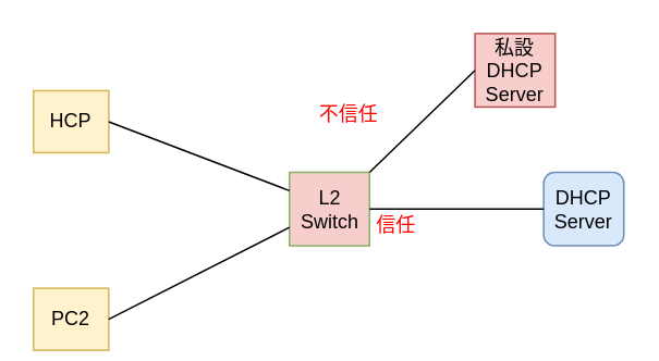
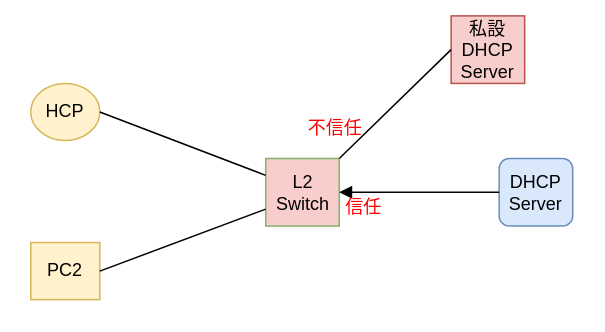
  <mxCell id="0" />
  <mxCell id="1" parent="0" />
- <mxCell id="2" value="HCP" style="rounded=0;whiteSpace=wrap;html=1;fillColor=#fff2cc;strokeColor=#d6b656;" vertex="1" parent="1"><mxGeometry x="20" y="55" width="46" height="38" as="geometry" /></mxCell>
- <mxCell id="3" value="PC2" style="rounded=0;whiteSpace=wrap;html=1;fillColor=#fff2cc;strokeColor=#d6b656;" vertex="1" parent="1"><mxGeometry x="20" y="176" width="46" height="38" as="geometry" /></mxCell>
+ <mxCell id="2" value="HCP" style="ellipse;whiteSpace=wrap;html=1;fillColor=#fff2cc;strokeColor=#d6b656;" vertex="1" parent="1"><mxGeometry x="20" y="55" width="46" height="38" as="geometry" /></mxCell>
+ <mxCell id="3" value="PC2" style="rounded=0;whiteSpace=wrap;html=1;fillColor=#fff2cc;strokeColor=#d6b656;" vertex="1" parent="1"><mxGeometry x="20" y="161" width="46" height="38" as="geometry" /></mxCell>
  <mxCell id="4" value="L2&lt;br&gt;Switch" style="rounded=0;whiteSpace=wrap;html=1;fillColor=#f8cecc;strokeColor=#82b366;" vertex="1" parent="1"><mxGeometry x="176.5" y="105" width="49" height="45" as="geometry" /></mxCell>
- <mxCell id="5" value="私設&lt;br&gt;DHCP Server" style="rounded=0;whiteSpace=wrap;html=1;fillColor=#f8cecc;strokeColor=#b85450;" vertex="1" parent="1"><mxGeometry x="290" y="20" width="49" height="45" as="geometry" /></mxCell>
+ <mxCell id="5" value="私設&lt;br&gt;DHCP Server" style="rounded=0;whiteSpace=wrap;html=1;fillColor=#f8cecc;strokeColor=#b85450;" vertex="1" parent="1"><mxGeometry x="300" y="10" width="49" height="45" as="geometry" /></mxCell>
  <mxCell id="6" value="DHCP Server" style="whiteSpace=wrap;html=1;fillColor=#dae8fc;strokeColor=#6c8ebf;rounded=1;" vertex="1" parent="1"><mxGeometry x="332" y="105" width="49" height="45" as="geometry" /></mxCell>
  <mxCell id="7" value="" style="endArrow=none;html=1;exitX=0;exitY=0.25;exitDx=0;exitDy=0;entryX=1;entryY=0.5;entryDx=0;entryDy=0;" edge="1" parent="1" source="4" target="2"><mxGeometry width="50" height="50" relative="1" as="geometry"><mxPoint x="344" y="37" as="sourcePoint" /><mxPoint x="394" y="-13" as="targetPoint" /></mxGeometry></mxCell>
  <mxCell id="8" value="" style="endArrow=none;html=1;exitX=0;exitY=0.75;exitDx=0;exitDy=0;entryX=1;entryY=0.5;entryDx=0;entryDy=0;" edge="1" parent="1" source="4" target="3"><mxGeometry width="50" height="50" relative="1" as="geometry"><mxPoint x="186.5" y="126.25" as="sourcePoint" /><mxPoint x="76" y="84" as="targetPoint" /></mxGeometry></mxCell>
  <mxCell id="9" value="" style="endArrow=none;html=1;exitX=1;exitY=0;exitDx=0;exitDy=0;entryX=0;entryY=0.5;entryDx=0;entryDy=0;" edge="1" parent="1" source="4" target="5"><mxGeometry width="50" height="50" relative="1" as="geometry"><mxPoint x="196.5" y="136.25" as="sourcePoint" /><mxPoint x="86" y="94" as="targetPoint" /></mxGeometry></mxCell>
- <mxCell id="10" value="" style="endArrow=none;html=1;exitX=0;exitY=0.5;exitDx=0;exitDy=0;entryX=1;entryY=0.5;entryDx=0;entryDy=0;" edge="1" parent="1" source="6" target="4"><mxGeometry width="50" height="50" relative="1" as="geometry"><mxPoint x="206.5" y="146.25" as="sourcePoint" /><mxPoint x="96" y="104" as="targetPoint" /></mxGeometry></mxCell>
+ <mxCell id="10" value="" style="endArrow=block;html=1;exitX=0;exitY=0.5;exitDx=0;exitDy=0;entryX=1;entryY=0.5;entryDx=0;entryDy=0;" edge="1" parent="1" source="6" target="4"><mxGeometry width="50" height="50" relative="1" as="geometry"><mxPoint x="206.5" y="146.25" as="sourcePoint" /><mxPoint x="96" y="104" as="targetPoint" /></mxGeometry></mxCell>
  <mxCell id="11" value="&lt;font color=&quot;#FF0000&quot;&gt;信任&lt;/font&gt;" style="text;html=1;strokeColor=none;fillColor=none;align=center;verticalAlign=middle;whiteSpace=wrap;rounded=0;" vertex="1" parent="1"><mxGeometry x="222" y="128" width="40" height="20" as="geometry" /></mxCell>
- <mxCell id="12" value="&lt;font color=&quot;#FF0000&quot;&gt;不信任&lt;/font&gt;" style="text;html=1;strokeColor=none;fillColor=none;align=center;verticalAlign=middle;whiteSpace=wrap;rounded=0;" vertex="1" parent="1"><mxGeometry x="193" y="60" width="40" height="20" as="geometry" /></mxCell>
+ <mxCell id="12" value="&lt;font color=&quot;#FF0000&quot;&gt;不信任&lt;/font&gt;" style="text;html=1;strokeColor=none;fillColor=none;align=center;verticalAlign=middle;whiteSpace=wrap;rounded=0;" vertex="1" parent="1"><mxGeometry x="203" y="75" width="40" height="20" as="geometry" /></mxCell>
